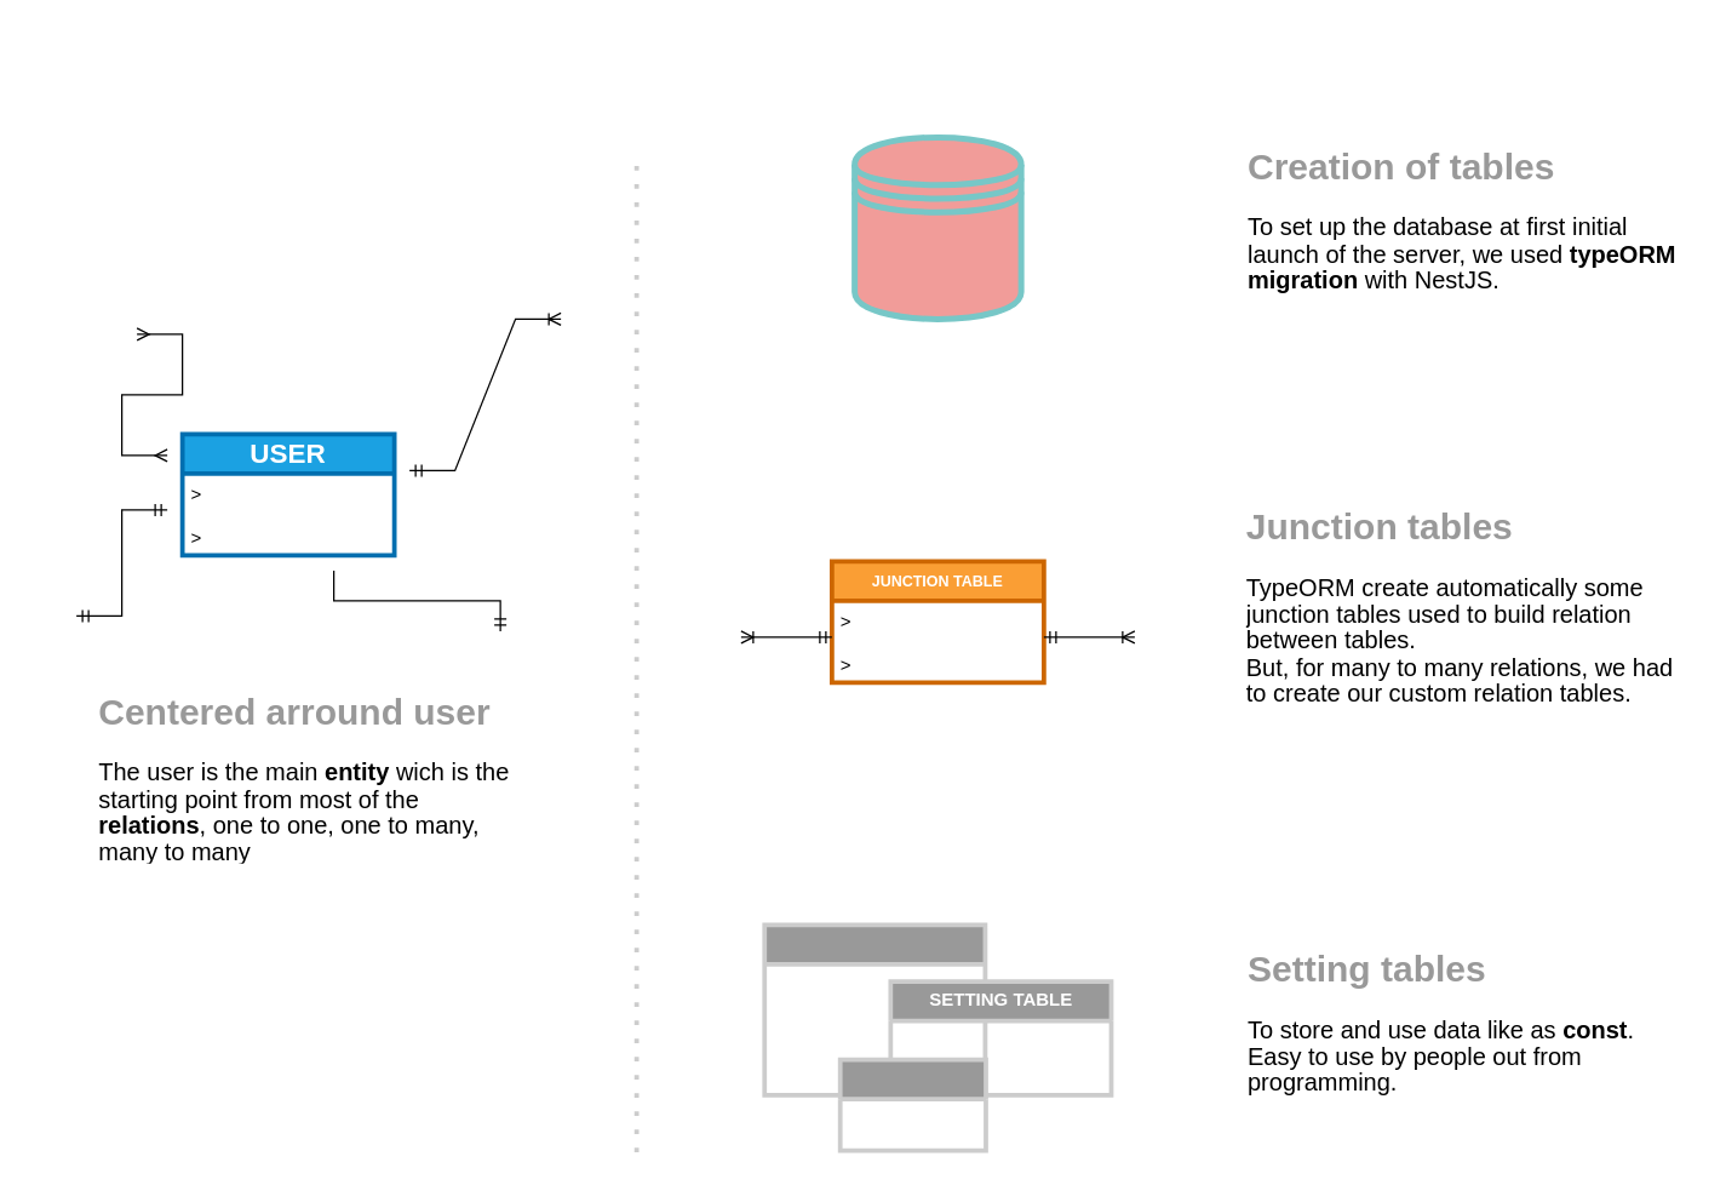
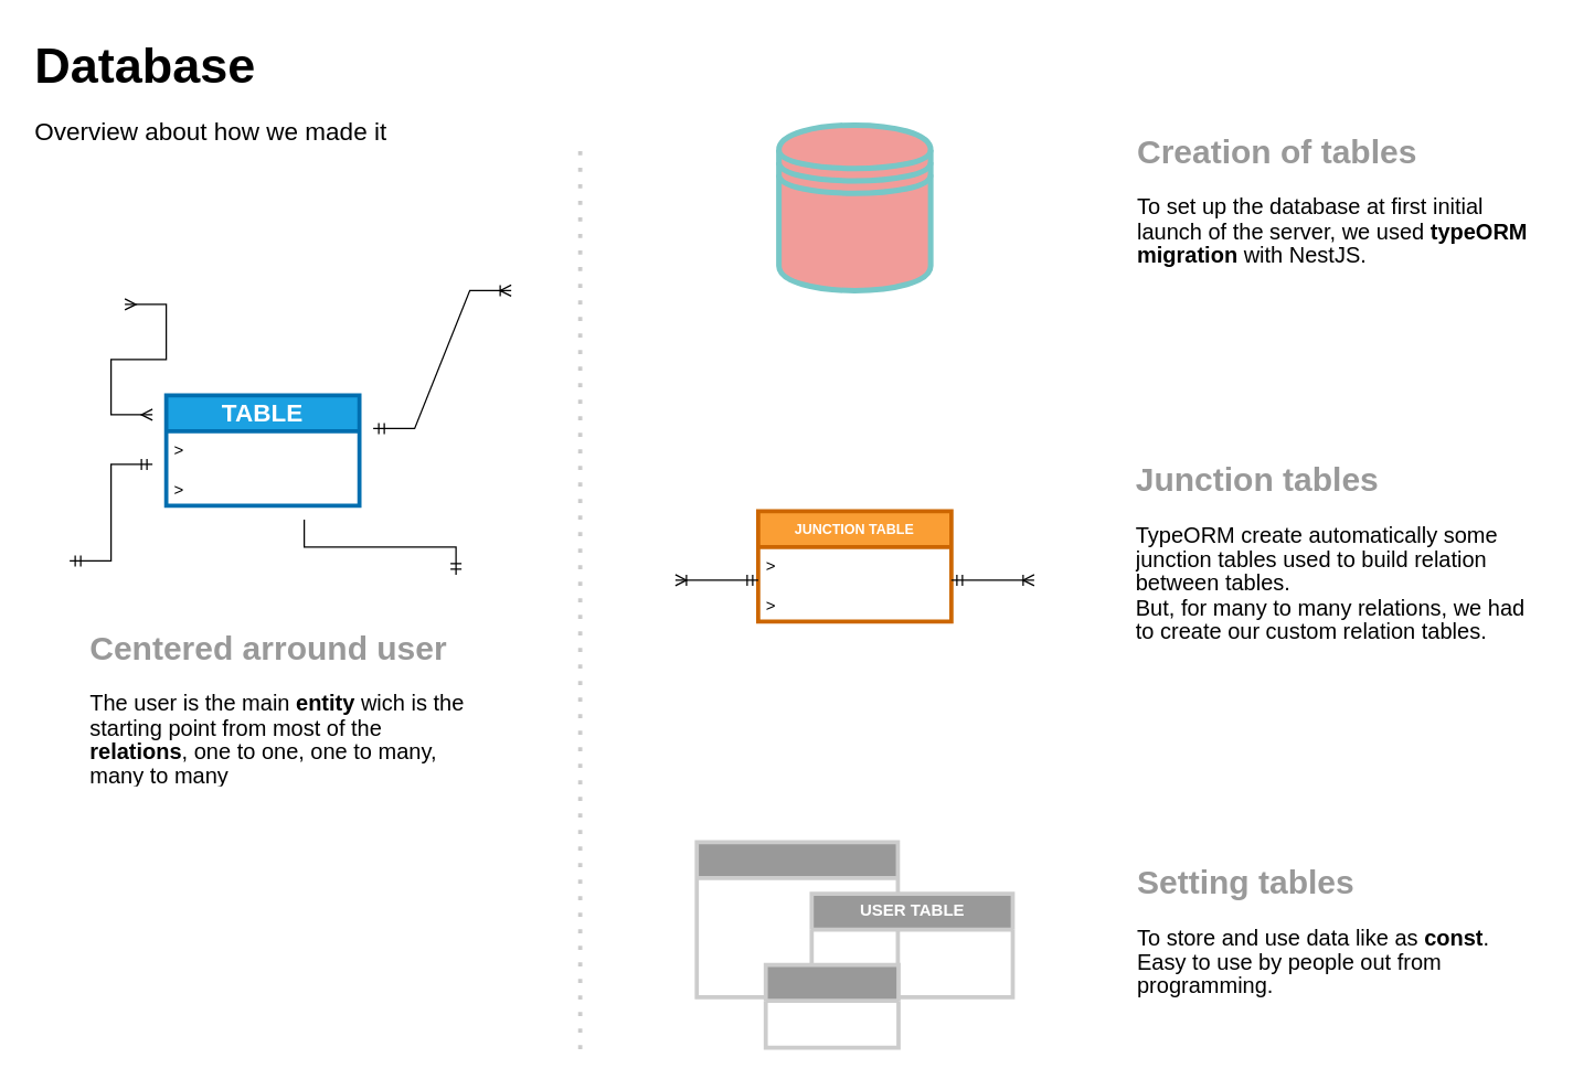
  <mxCell id="0" />
  <mxCell id="1" parent="0" />
+ <mxCell id="2" value="&lt;h1&gt;&lt;font style=&quot;font-size: 36px;&quot;&gt;Database&lt;/font&gt;&lt;/h1&gt;&lt;p style=&quot;font-size: 13px;&quot;&gt;&lt;font style=&quot;font-size: 18px;&quot;&gt;Overview about how we made it&lt;/font&gt;&lt;br&gt;&lt;/p&gt;" style="text;html=1;strokeColor=none;fillColor=none;spacing=5;spacingTop=-20;whiteSpace=wrap;overflow=hidden;rounded=0;" vertex="1" parent="1"><mxGeometry x="20" y="20" width="280" height="120" as="geometry" /></mxCell>
  <mxCell id="3" value="&lt;h1&gt;&lt;font color=&quot;#999999&quot; style=&quot;font-size: 24px;&quot;&gt;Centered arround user&lt;br&gt;&lt;/font&gt;&lt;/h1&gt;&lt;p style=&quot;font-size: 16px; line-height: 110%;&quot;&gt;&lt;font style=&quot;font-size: 16px;&quot;&gt;The user is the main &lt;b&gt;entity&lt;/b&gt; wich is the starting point from most of the &lt;b&gt;relations&lt;/b&gt;, one to one, one to many, many to many &lt;br&gt;&lt;/font&gt;&lt;/p&gt;" style="text;html=1;strokeColor=none;fillColor=none;spacing=5;spacingTop=-20;whiteSpace=wrap;overflow=hidden;rounded=0;" vertex="1" parent="1"><mxGeometry x="60" y="450" width="280" height="120" as="geometry" /></mxCell>
  <mxCell id="4" value="" style="group" vertex="1" connectable="0" parent="1"><mxGeometry x="50" y="220" width="280" height="196" as="geometry" /></mxCell>
- <mxCell id="5" value="&lt;font size=&quot;1&quot;&gt;&lt;b style=&quot;font-size: 18px;&quot;&gt;USER&lt;/b&gt;&lt;/font&gt;" style="swimlane;fontStyle=0;childLayout=stackLayout;horizontal=1;startSize=26;fillColor=#1ba1e2;horizontalStack=0;resizeParent=1;resizeParentMax=0;resizeLast=0;collapsible=1;marginBottom=0;whiteSpace=wrap;html=1;strokeColor=#006EAF;fontColor=#ffffff;strokeWidth=3;" vertex="1" parent="4"><mxGeometry x="70" y="66" width="140" height="80" as="geometry" /></mxCell>
+ <mxCell id="5" value="&lt;font size=&quot;1&quot;&gt;&lt;b style=&quot;font-size: 18px;&quot;&gt;TABLE&lt;/b&gt;&lt;/font&gt;" style="swimlane;fontStyle=0;childLayout=stackLayout;horizontal=1;startSize=26;fillColor=#1ba1e2;horizontalStack=0;resizeParent=1;resizeParentMax=0;resizeLast=0;collapsible=1;marginBottom=0;whiteSpace=wrap;html=1;strokeColor=#006EAF;fontColor=#ffffff;strokeWidth=3;" vertex="1" parent="4"><mxGeometry x="70" y="66" width="140" height="80" as="geometry" /></mxCell>
  <mxCell id="6" value="&lt;div&gt;&amp;gt;&lt;/div&gt;&lt;div&gt;&lt;br&gt;&lt;/div&gt;&amp;gt;" style="text;strokeColor=none;fillColor=none;align=left;verticalAlign=top;spacingLeft=4;spacingRight=4;overflow=hidden;rotatable=0;points=[[0,0.5],[1,0.5]];portConstraint=eastwest;whiteSpace=wrap;html=1;" vertex="1" parent="5"><mxGeometry y="26" width="140" height="54" as="geometry" /></mxCell>
  <mxCell id="7" value="" style="edgeStyle=entityRelationEdgeStyle;fontSize=12;html=1;endArrow=ERoneToMany;startArrow=ERmandOne;rounded=0;" edge="1" parent="4"><mxGeometry width="100" height="100" relative="1" as="geometry"><mxPoint x="220" y="90" as="sourcePoint" /><mxPoint x="320" y="-10" as="targetPoint" /><Array as="points"><mxPoint x="260" y="16" /><mxPoint x="250" y="36" /></Array></mxGeometry></mxCell>
  <mxCell id="8" value="" style="edgeStyle=entityRelationEdgeStyle;fontSize=12;html=1;endArrow=ERmany;startArrow=ERmany;rounded=0;" edge="1" parent="4"><mxGeometry width="100" height="100" relative="1" as="geometry"><mxPoint x="40" as="sourcePoint" /><mxPoint x="60" y="80" as="targetPoint" /></mxGeometry></mxCell>
  <mxCell id="9" value="" style="edgeStyle=entityRelationEdgeStyle;fontSize=12;html=1;endArrow=ERmandOne;startArrow=ERmandOne;rounded=0;" edge="1" parent="4"><mxGeometry width="100" height="100" relative="1" as="geometry"><mxPoint y="186" as="sourcePoint" /><mxPoint x="60" y="116" as="targetPoint" /></mxGeometry></mxCell>
  <mxCell id="10" value="" style="edgeStyle=elbowEdgeStyle;fontSize=12;html=1;endArrow=ERmandOne;rounded=0;elbow=vertical;" edge="1" parent="4"><mxGeometry width="100" height="100" relative="1" as="geometry"><mxPoint x="170" y="156" as="sourcePoint" /><mxPoint x="280" y="196" as="targetPoint" /></mxGeometry></mxCell>
  <mxCell id="11" value="&lt;h1&gt;&lt;font color=&quot;#999999&quot; style=&quot;font-size: 24px;&quot;&gt;Junction tables&lt;br&gt;&lt;/font&gt;&lt;/h1&gt;&lt;p style=&quot;font-size: 16px; line-height: 110%;&quot;&gt;&lt;font style=&quot;font-size: 16px;&quot;&gt;TypeORM create automatically some junction tables used to build relation between tables. &lt;br&gt;But, for many to many relations, we had to create our custom relation tables.&lt;br&gt;&lt;/font&gt;&lt;/p&gt;" style="text;html=1;strokeColor=none;fillColor=none;spacing=5;spacingTop=-20;whiteSpace=wrap;overflow=hidden;rounded=0;" vertex="1" parent="1"><mxGeometry x="818" y="327.5" width="300" height="165" as="geometry" /></mxCell>
  <mxCell id="12" value="&lt;font size=&quot;1&quot;&gt;&lt;b&gt;JUNCTION TABLE&lt;br&gt;&lt;/b&gt;&lt;/font&gt;" style="swimlane;fontStyle=0;childLayout=stackLayout;horizontal=1;startSize=26;fillColor=#FA9E34;horizontalStack=0;resizeParent=1;resizeParentMax=0;resizeLast=0;collapsible=1;marginBottom=0;whiteSpace=wrap;html=1;strokeColor=#CC6600;fontColor=#ffffff;strokeWidth=3;" vertex="1" parent="1"><mxGeometry x="549" y="370" width="140" height="80" as="geometry" /></mxCell>
  <mxCell id="13" value="&lt;div&gt;&amp;gt;&lt;/div&gt;&lt;div&gt;&lt;br&gt;&lt;/div&gt;&amp;gt;" style="text;strokeColor=none;fillColor=none;align=left;verticalAlign=top;spacingLeft=4;spacingRight=4;overflow=hidden;rotatable=0;points=[[0,0.5],[1,0.5]];portConstraint=eastwest;whiteSpace=wrap;html=1;" vertex="1" parent="12"><mxGeometry y="26" width="140" height="54" as="geometry" /></mxCell>
  <mxCell id="14" value="" style="fontSize=12;html=1;endArrow=ERoneToMany;startArrow=ERmandOne;rounded=0;" edge="1" parent="1"><mxGeometry width="100" height="100" relative="1" as="geometry"><mxPoint x="549" y="420" as="sourcePoint" /><mxPoint x="489" y="420" as="targetPoint" /></mxGeometry></mxCell>
  <mxCell id="15" value="" style="fontSize=12;html=1;endArrow=ERoneToMany;startArrow=ERmandOne;rounded=0;" edge="1" parent="1"><mxGeometry width="100" height="100" relative="1" as="geometry"><mxPoint x="689" y="420" as="sourcePoint" /><mxPoint x="749" y="420" as="targetPoint" /></mxGeometry></mxCell>
  <mxCell id="16" value="" style="shape=datastore;whiteSpace=wrap;html=1;fillColor=#F19C99;fontColor=#000000;strokeColor=#77C7C7;strokeWidth=4;" vertex="1" parent="1"><mxGeometry x="564" y="90" width="110" height="120" as="geometry" /></mxCell>
  <mxCell id="17" value="&lt;h1&gt;&lt;font color=&quot;#999999&quot; style=&quot;font-size: 24px;&quot;&gt;Creation of tables&lt;br&gt;&lt;/font&gt;&lt;/h1&gt;&lt;p style=&quot;font-size: 16px; line-height: 110%;&quot;&gt;&lt;font style=&quot;font-size: 16px;&quot;&gt;To set up the database at first initial launch of the server, we used &lt;b&gt;typeORM migration&lt;/b&gt; with NestJS.&lt;br&gt;&lt;/font&gt;&lt;/p&gt;" style="text;html=1;strokeColor=none;fillColor=none;spacing=5;spacingTop=-20;whiteSpace=wrap;overflow=hidden;rounded=0;" vertex="1" parent="1"><mxGeometry x="819" y="90" width="299" height="120" as="geometry" /></mxCell>
  <mxCell id="18" value="" style="group" vertex="1" connectable="0" parent="1"><mxGeometry x="504.5" y="610" width="229" height="149" as="geometry" /></mxCell>
  <mxCell id="19" value="" style="swimlane;fontStyle=0;childLayout=stackLayout;horizontal=1;startSize=26;fillColor=#999999;horizontalStack=0;resizeParent=1;resizeParentMax=0;resizeLast=0;collapsible=1;marginBottom=0;whiteSpace=wrap;html=1;strokeColor=#CCCCCC;fontColor=#ffffff;strokeWidth=3;" vertex="1" parent="18"><mxGeometry width="145.727" height="112.453" as="geometry" /></mxCell>
- <mxCell id="20" value="&lt;b&gt;SETTING TABLE&lt;/b&gt;" style="swimlane;fontStyle=0;childLayout=stackLayout;horizontal=1;startSize=26;fillColor=#999999;horizontalStack=0;resizeParent=1;resizeParentMax=0;resizeLast=0;collapsible=1;marginBottom=0;whiteSpace=wrap;html=1;strokeColor=#CCCCCC;fontColor=#ffffff;strokeWidth=3;" vertex="1" parent="18"><mxGeometry x="83.273" y="37.484" width="145.727" height="74.969" as="geometry" /></mxCell>
+ <mxCell id="20" value="&lt;b&gt;USER TABLE&lt;/b&gt;" style="swimlane;fontStyle=0;childLayout=stackLayout;horizontal=1;startSize=26;fillColor=#999999;horizontalStack=0;resizeParent=1;resizeParentMax=0;resizeLast=0;collapsible=1;marginBottom=0;whiteSpace=wrap;html=1;strokeColor=#CCCCCC;fontColor=#ffffff;strokeWidth=3;" vertex="1" parent="18"><mxGeometry x="83.273" y="37.484" width="145.727" height="74.969" as="geometry" /></mxCell>
  <mxCell id="21" value="" style="swimlane;fontStyle=0;childLayout=stackLayout;horizontal=1;startSize=26;fillColor=#999999;horizontalStack=0;resizeParent=1;resizeParentMax=0;resizeLast=0;collapsible=1;marginBottom=0;whiteSpace=wrap;html=1;strokeColor=#CCCCCC;fontColor=#ffffff;strokeWidth=3;" vertex="1" parent="18"><mxGeometry x="49.964" y="89.025" width="96.226" height="59.975" as="geometry" /></mxCell>
  <mxCell id="22" value="&lt;h1&gt;&lt;font color=&quot;#999999&quot; style=&quot;font-size: 24px;&quot;&gt;Setting tables&lt;br&gt;&lt;/font&gt;&lt;/h1&gt;&lt;p style=&quot;font-size: 16px; line-height: 110%;&quot;&gt;&lt;font style=&quot;font-size: 16px;&quot;&gt;To store and use data like as &lt;b&gt;const&lt;/b&gt;.&lt;br&gt;Easy to use by people out from programming.&lt;br&gt;&lt;/font&gt;&lt;/p&gt;" style="text;html=1;strokeColor=none;fillColor=none;spacing=5;spacingTop=-20;whiteSpace=wrap;overflow=hidden;rounded=0;" vertex="1" parent="1"><mxGeometry x="819" y="619.5" width="299" height="120" as="geometry" /></mxCell>
  <mxCell id="23" value="" style="endArrow=none;dashed=1;html=1;dashPattern=1 3;strokeWidth=3;rounded=0;fontColor=#B3B3B3;strokeColor=#CCCCCC;" edge="1" parent="1"><mxGeometry width="50" height="50" relative="1" as="geometry"><mxPoint x="420" y="760" as="sourcePoint" /><mxPoint x="420" y="100" as="targetPoint" /></mxGeometry></mxCell>
